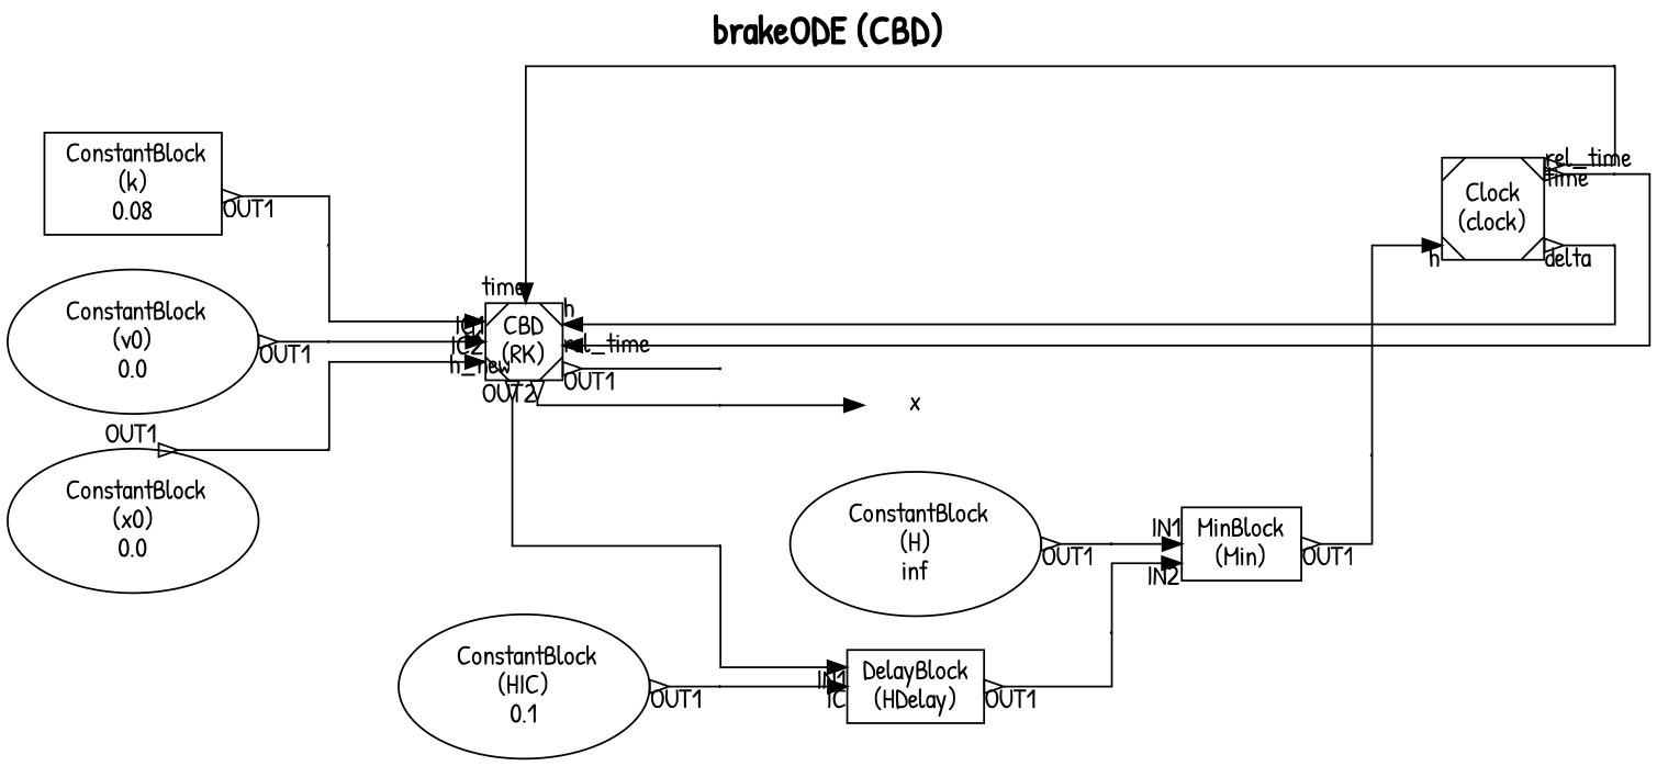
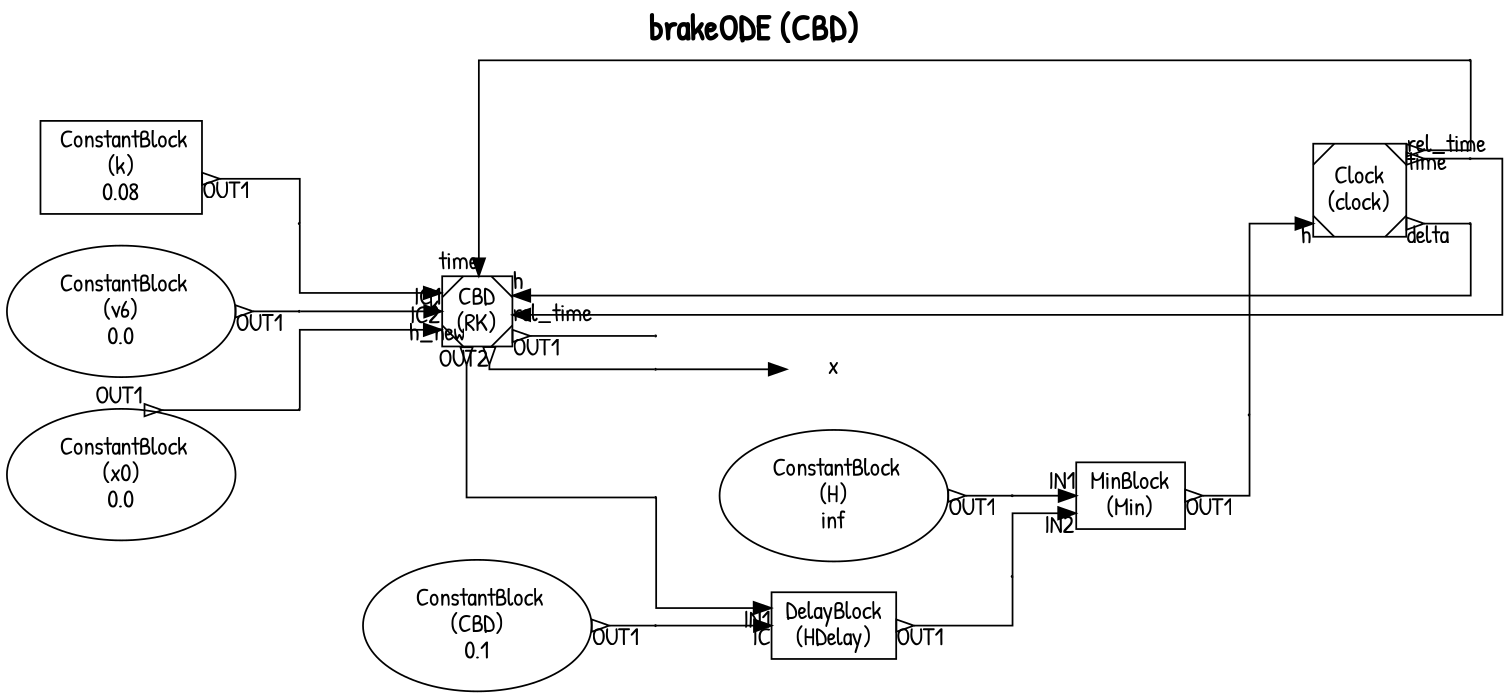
  digraph {
    fontname="Patrick Hand"
    fontsize=20
    label=<<B>brakeODE (CBD)</B>>
    labelloc=t
    rankdir=LR
    splines=ortho
    node [fontname="Patrick Hand" shape=point]
    edge [arrowhead=none arrowtail=invempty dir=both fontname="Patrick Hand"]
    inter_139653221454608_OUT1 [height=0.01 width=0.01]
    n2 [label=x shape=none]
    inter_139653221454608_OUT2 [height=0.01 width=0.01]
    n4 [label="CBD\n(RK)" shape=Msquare]
    inter_139653221454608_h_new [height=0.01 width=0.01]
    n6 [label="DelayBlock\n(HDelay)" shape=box]
    inter_139653220909840_OUT1 [height=0.01 width=0.01]
    inter_139653219342128_time [height=0.01 width=0.01]
    inter_139653219342128_rel_time [height=0.01 width=0.01]
    inter_139653219342128_delta [height=0.01 width=0.01]
    inter_139653220911952_OUT1 [height=0.01 width=0.01]
    inter_139653216706128_OUT1 [height=0.01 width=0.01]
    inter_139653219583552_OUT1 [height=0.01 width=0.01]
    n14 [label="Clock\n(clock)" shape=Msquare]
    inter_139653220910464_OUT1 [height=0.01 width=0.01]
-   n16 [label=" ConstantBlock\n(HIC)\n0.1" shape=ellipse]
+   n16 [label=" ConstantBlock\n(CBD)\n0.1" shape=ellipse]
    inter_139653222130112_OUT1 [height=0.01 width=0.01]
    n18 [label="MinBlock\n(Min)" shape=box]
    n19 [label=" ConstantBlock\n(x0)\n0.0" shape=ellipse]
-   n20 [label=" ConstantBlock\n(v0)\n0.0" shape=ellipse]
+   n20 [label=" ConstantBlock\n(v6)\n0.0" shape=ellipse]
    n21 [label=" ConstantBlock\n(k)\n0.08" shape=box]
    n22 [label=" ConstantBlock\n(H)\ninf" shape=ellipse]
    inter_139653220910944_OUT1 [height=0.01 width=0.01]
    inter_139653221454608_OUT2 -> n2 [arrowhead=normal arrowtail=none]
    n4 -> inter_139653221454608_OUT1 [taillabel=OUT1]
    n4 -> inter_139653221454608_OUT2 [taillabel=OUT2]
    n4 -> inter_139653221454608_h_new [taillabel=h_new]
    inter_139653221454608_h_new -> n6 [arrowhead=normal arrowtail=none headlabel=IN1]
    n6 -> inter_139653219583552_OUT1 [taillabel=OUT1]
    inter_139653220909840_OUT1 -> n4 [arrowhead=normal arrowtail=none headlabel=k]
    inter_139653219342128_time -> n4 [arrowhead=normal arrowtail=none headlabel=time]
    inter_139653219342128_rel_time -> n4 [arrowhead=normal arrowtail=none headlabel=rel_time]
    inter_139653219342128_delta -> n4 [arrowhead=normal arrowtail=none headlabel=h]
    inter_139653220911952_OUT1 -> n4 [arrowhead=normal arrowtail=none headlabel=IC1]
    inter_139653216706128_OUT1 -> n4 [arrowhead=normal arrowtail=none headlabel=IC2]
    inter_139653219583552_OUT1 -> n18 [arrowhead=normal arrowtail=none headlabel=IN2]
    n14 -> inter_139653219342128_time [taillabel=time]
    n14 -> inter_139653219342128_rel_time [taillabel=rel_time]
    n14 -> inter_139653219342128_delta [taillabel=delta]
    inter_139653220910464_OUT1 -> n14 [arrowhead=normal arrowtail=none headlabel=h]
    n16 -> inter_139653222130112_OUT1 [taillabel=OUT1]
    inter_139653222130112_OUT1 -> n6 [arrowhead=normal arrowtail=none headlabel=IC]
    n18 -> inter_139653220910464_OUT1 [taillabel=OUT1]
    n19 -> inter_139653216706128_OUT1 [taillabel=OUT1]
    n20 -> inter_139653220911952_OUT1 [taillabel=OUT1]
    n21 -> inter_139653220909840_OUT1 [taillabel=OUT1]
    n22 -> inter_139653220910944_OUT1 [taillabel=OUT1]
    inter_139653220910944_OUT1 -> n18 [arrowhead=normal arrowtail=none headlabel=IN1]
  }
